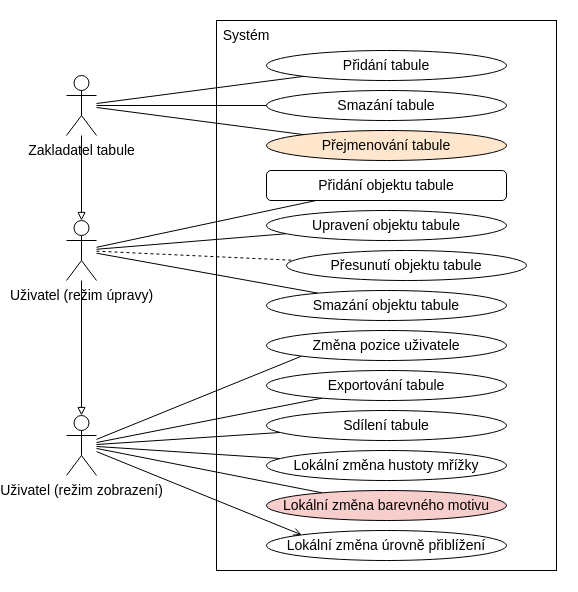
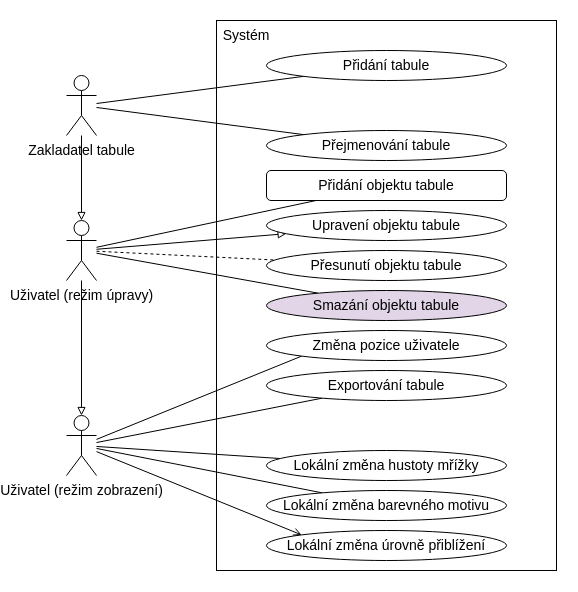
  <mxCell id="0" />
  <mxCell id="1" parent="0" />
  <mxCell id="2" style="rounded=0;orthogonalLoop=1;jettySize=auto;html=1;endArrow=none;endFill=0;" edge="1" parent="1" source="7" target="20"><mxGeometry relative="1" as="geometry" /></mxCell>
  <mxCell id="3" style="edgeStyle=none;rounded=0;orthogonalLoop=1;jettySize=auto;html=1;endArrow=none;endFill=0;dashed=1;" edge="1" parent="1" source="7" target="19"><mxGeometry relative="1" as="geometry" /></mxCell>
- <mxCell id="4" style="edgeStyle=none;rounded=0;orthogonalLoop=1;jettySize=auto;html=1;endArrow=none;endFill=0;" edge="1" parent="1" source="7" target="18"><mxGeometry relative="1" as="geometry" /></mxCell>
+ <mxCell id="4" style="edgeStyle=none;rounded=0;orthogonalLoop=1;jettySize=auto;html=1;endArrow=block;endFill=0;" edge="1" parent="1" source="7" target="18"><mxGeometry relative="1" as="geometry" /></mxCell>
  <mxCell id="5" style="edgeStyle=none;rounded=0;orthogonalLoop=1;jettySize=auto;html=1;endArrow=none;endFill=0;" edge="1" parent="1" source="7" target="17"><mxGeometry relative="1" as="geometry" /></mxCell>
  <mxCell id="6" style="edgeStyle=none;rounded=0;orthogonalLoop=1;jettySize=auto;html=1;endArrow=block;endFill=0;" edge="1" parent="1" source="7" target="14"><mxGeometry relative="1" as="geometry" /></mxCell>
  <mxCell id="7" value="&lt;font style=&quot;font-size: 14px&quot;&gt;Uživatel (režim úpravy)&lt;/font&gt;" style="shape=umlActor;verticalLabelPosition=bottom;verticalAlign=top;html=1;" vertex="1" parent="1"><mxGeometry y="220" width="30" height="60" as="geometry" x="20" /></mxCell>
  <mxCell id="8" style="rounded=0;orthogonalLoop=1;jettySize=auto;html=1;endArrow=open;endFill=0;entryX=0;entryY=0;entryDx=0;entryDy=0;" edge="1" parent="1" source="14" target="26"><mxGeometry relative="1" as="geometry" /></mxCell>
  <mxCell id="9" style="edgeStyle=none;rounded=0;orthogonalLoop=1;jettySize=auto;html=1;endArrow=none;endFill=0;" edge="1" parent="1" source="14" target="25"><mxGeometry relative="1" as="geometry" /></mxCell>
  <mxCell id="10" style="edgeStyle=none;rounded=0;orthogonalLoop=1;jettySize=auto;html=1;endArrow=none;endFill=0;" edge="1" parent="1" source="14" target="24"><mxGeometry relative="1" as="geometry" /></mxCell>
- <mxCell id="11" style="edgeStyle=none;rounded=0;orthogonalLoop=1;jettySize=auto;html=1;endArrow=none;endFill=0;" edge="1" parent="1" source="14" target="23"><mxGeometry relative="1" as="geometry" /></mxCell>
  <mxCell id="12" style="edgeStyle=none;rounded=0;orthogonalLoop=1;jettySize=auto;html=1;endArrow=none;endFill=0;" edge="1" parent="1" source="14" target="22"><mxGeometry relative="1" as="geometry" /></mxCell>
  <mxCell id="13" style="edgeStyle=none;rounded=0;orthogonalLoop=1;jettySize=auto;html=1;endArrow=none;endFill=0;entryX=0;entryY=1;entryDx=0;entryDy=0;" edge="1" parent="1" source="14" target="21"><mxGeometry relative="1" as="geometry" /></mxCell>
  <mxCell id="14" value="&lt;font style=&quot;font-size: 14px&quot;&gt;Uživatel (režim zobrazení)&lt;/font&gt;" style="shape=umlActor;verticalLabelPosition=bottom;verticalAlign=top;html=1;" vertex="1" parent="1"><mxGeometry y="415" width="30" height="60" as="geometry" x="20" /></mxCell>
  <mxCell id="15" value="" style="rounded=0;whiteSpace=wrap;html=1;fillColor=none;" vertex="1" parent="1"><mxGeometry x="170" width="340" height="550" as="geometry" y="20" /></mxCell>
  <mxCell id="16" value="&lt;p style=&quot;line-height: 120% ; font-size: 14px&quot;&gt;&lt;font style=&quot;font-size: 14px&quot;&gt;Systém&lt;/font&gt;&lt;/p&gt;" style="text;html=1;strokeColor=none;fillColor=none;align=center;verticalAlign=middle;whiteSpace=wrap;rounded=0;" vertex="1" parent="1"><mxGeometry x="170" width="60" height="30" as="geometry" y="20" /></mxCell>
  <mxCell id="17" value="&lt;font style=&quot;font-size: 14px&quot;&gt;Přidání objektu tabule&lt;/font&gt;" style="whiteSpace=wrap;html=1;rounded=1;" vertex="1" parent="1"><mxGeometry x="220" y="170" width="240" height="30" as="geometry" /></mxCell>
  <mxCell id="18" value="&lt;font style=&quot;font-size: 14px&quot;&gt;Upravení objektu tabule&lt;/font&gt;" style="ellipse;whiteSpace=wrap;html=1;" vertex="1" parent="1"><mxGeometry x="220" y="210" width="240" height="30" as="geometry" /></mxCell>
- <mxCell id="19" value="&lt;font style=&quot;font-size: 14px&quot;&gt;Přesunutí objektu tabule&lt;/font&gt;" style="ellipse;whiteSpace=wrap;html=1;" vertex="1" parent="1"><mxGeometry x="240" y="250" width="240" height="30" as="geometry" /></mxCell>
- <mxCell id="20" value="&lt;font style=&quot;font-size: 14px&quot;&gt;Smazání objektu tabule&lt;/font&gt;" style="ellipse;whiteSpace=wrap;html=1;" vertex="1" parent="1"><mxGeometry x="220" y="290" width="240" height="30" as="geometry" /></mxCell>
+ <mxCell id="19" value="&lt;font style=&quot;font-size: 14px&quot;&gt;Přesunutí objektu tabule&lt;/font&gt;" style="ellipse;whiteSpace=wrap;html=1;" vertex="1" parent="1"><mxGeometry x="220" y="250" width="240" height="30" as="geometry" /></mxCell>
+ <mxCell id="20" value="&lt;font style=&quot;font-size: 14px&quot;&gt;Smazání objektu tabule&lt;/font&gt;" style="ellipse;whiteSpace=wrap;html=1;fillColor=#e1d5e7;" vertex="1" parent="1"><mxGeometry x="220" y="290" width="240" height="30" as="geometry" /></mxCell>
  <mxCell id="21" value="&lt;font style=&quot;font-size: 14px&quot;&gt;Změna pozice uživatele&lt;/font&gt;" style="ellipse;whiteSpace=wrap;html=1;" vertex="1" parent="1"><mxGeometry x="220" y="330" width="240" height="30" as="geometry" /></mxCell>
  <mxCell id="22" value="&lt;font style=&quot;font-size: 14px&quot;&gt;Exportování tabule&lt;/font&gt;" style="ellipse;whiteSpace=wrap;html=1;" vertex="1" parent="1"><mxGeometry x="220" y="370" width="240" height="30" as="geometry" /></mxCell>
- <mxCell id="23" value="&lt;font style=&quot;font-size: 14px&quot;&gt;Sdílení tabule&lt;/font&gt;" style="ellipse;whiteSpace=wrap;html=1;" vertex="1" parent="1"><mxGeometry x="220" y="410" width="240" height="30" as="geometry" /></mxCell>
  <mxCell id="24" value="&lt;font style=&quot;font-size: 14px&quot;&gt;Lokální změna hustoty mřížky&lt;/font&gt;" style="ellipse;whiteSpace=wrap;html=1;" vertex="1" parent="1"><mxGeometry x="220" y="450" width="240" height="30" as="geometry" /></mxCell>
- <mxCell id="25" value="&lt;font style=&quot;font-size: 14px&quot;&gt;Lokální změna barevného motivu&lt;/font&gt;" style="ellipse;whiteSpace=wrap;html=1;fillColor=#f8cecc;" vertex="1" parent="1"><mxGeometry x="220" y="490" width="240" height="30" as="geometry" /></mxCell>
+ <mxCell id="25" value="&lt;font style=&quot;font-size: 14px&quot;&gt;Lokální změna barevného motivu&lt;/font&gt;" style="ellipse;whiteSpace=wrap;html=1;" vertex="1" parent="1"><mxGeometry x="220" y="490" width="240" height="30" as="geometry" /></mxCell>
  <mxCell id="26" value="&lt;font style=&quot;font-size: 14px&quot;&gt;Lokální změna úrovně přiblížení&lt;/font&gt;" style="ellipse;whiteSpace=wrap;html=1;" vertex="1" parent="1"><mxGeometry x="220" y="530" width="240" height="30" as="geometry" /></mxCell>
  <mxCell id="27" value="" style="edgeStyle=none;rounded=0;orthogonalLoop=1;jettySize=auto;html=1;endArrow=block;endFill=0;" edge="1" parent="1" source="31" target="7"><mxGeometry relative="1" as="geometry" /></mxCell>
  <mxCell id="28" style="edgeStyle=none;rounded=0;orthogonalLoop=1;jettySize=auto;html=1;endArrow=none;endFill=0;" edge="1" parent="1" source="31" target="32"><mxGeometry relative="1" as="geometry" /></mxCell>
- <mxCell id="29" style="edgeStyle=none;rounded=0;orthogonalLoop=1;jettySize=auto;html=1;endArrow=none;endFill=0;" edge="1" parent="1" source="31" target="33"><mxGeometry relative="1" as="geometry" /></mxCell>
  <mxCell id="30" style="edgeStyle=none;rounded=0;orthogonalLoop=1;jettySize=auto;html=1;endArrow=none;endFill=0;" edge="1" parent="1" source="31" target="34"><mxGeometry relative="1" as="geometry" /></mxCell>
  <mxCell id="31" value="&lt;font style=&quot;font-size: 14px&quot;&gt;Zakladatel tabule&lt;/font&gt;" style="shape=umlActor;verticalLabelPosition=bottom;verticalAlign=top;html=1;outlineConnect=0;fillColor=none;" vertex="1" parent="1"><mxGeometry y="75" width="30" height="60" as="geometry" x="20" /></mxCell>
- <mxCell id="32" value="&lt;font style=&quot;font-size: 14px&quot;&gt;Přejmenování tabule&lt;/font&gt;" style="ellipse;whiteSpace=wrap;html=1;fillColor=#ffe6cc;" vertex="1" parent="1"><mxGeometry x="220" y="130" width="240" height="30" as="geometry" /></mxCell>
- <mxCell id="33" value="&lt;font style=&quot;font-size: 14px&quot;&gt;Smazání tabule&lt;/font&gt;" style="ellipse;whiteSpace=wrap;html=1;" vertex="1" parent="1"><mxGeometry x="220" y="90" width="240" height="30" as="geometry" /></mxCell>
+ <mxCell id="32" value="&lt;font style=&quot;font-size: 14px&quot;&gt;Přejmenování tabule&lt;/font&gt;" style="ellipse;whiteSpace=wrap;html=1;" vertex="1" parent="1"><mxGeometry x="220" y="130" width="240" height="30" as="geometry" /></mxCell>
  <mxCell id="34" value="&lt;font style=&quot;font-size: 14px&quot;&gt;Přidání tabule&lt;/font&gt;" style="ellipse;whiteSpace=wrap;html=1;" vertex="1" parent="1"><mxGeometry x="220" y="50" width="240" height="30" as="geometry" /></mxCell>
